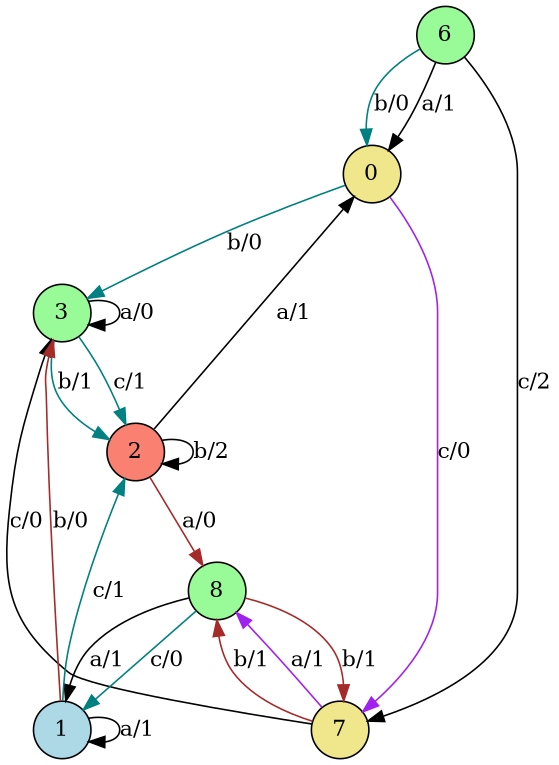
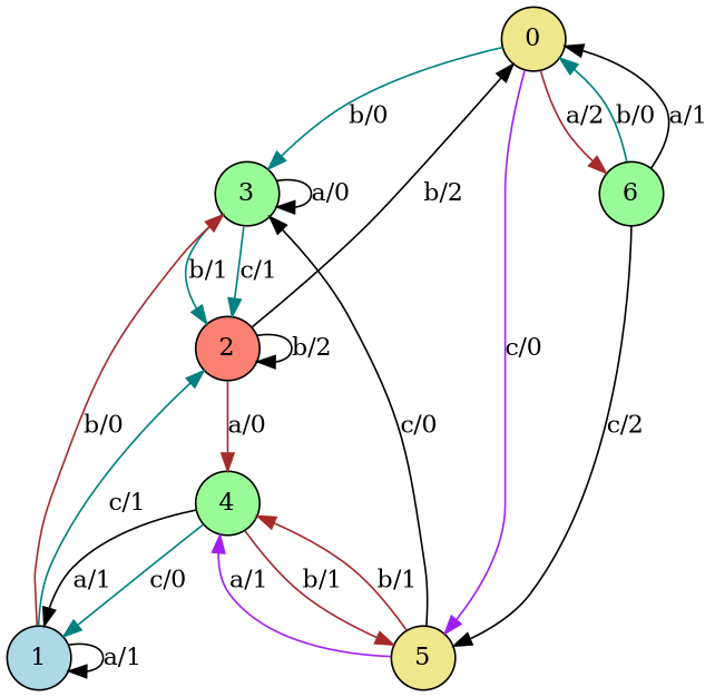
  digraph {
    node [fillcolor=palegreen shape=circle style=filled]
    edge [color=black]
    n1 [fillcolor=khaki label=0]
    n2 [label=3]
-   n3 [fillcolor=khaki label=7]
+   n3 [fillcolor=khaki label=5]
    n4 [label=6]
    n5 [fillcolor=salmon label=2]
-   n6 [label=8]
+   n6 [label=4]
    n7 [fillcolor=lightblue label=1]
    n1 -> n2 [color=teal label="b/0"]
    n1 -> n3 [color=purple label="c/0"]
+   n1 -> n4 [color=brown label="a/2"]
    n2 -> n2 [label="a/0"]
    n2 -> n5 [color=teal label="c/1"]
    n2 -> n5 [color=teal label="b/1"]
    n3 -> n2 [label="c/0"]
    n3 -> n6 [color=brown label="b/1"]
    n3 -> n6 [color=purple label="a/1"]
    n4 -> n1 [color=teal label="b/0"]
    n4 -> n1 [label="a/1"]
    n4 -> n3 [label="c/2"]
-   n5 -> n1 [label="a/1"]
+   n5 -> n1 [label="b/2"]
    n5 -> n5 [label="b/2"]
    n5 -> n6 [color=brown label="a/0"]
    n6 -> n3 [color=brown label="b/1"]
    n6 -> n7 [color=teal label="c/0"]
    n6 -> n7 [label="a/1"]
    n7 -> n2 [color=brown label="b/0"]
    n7 -> n5 [color=teal label="c/1"]
    n7 -> n7 [label="a/1"]
  }
